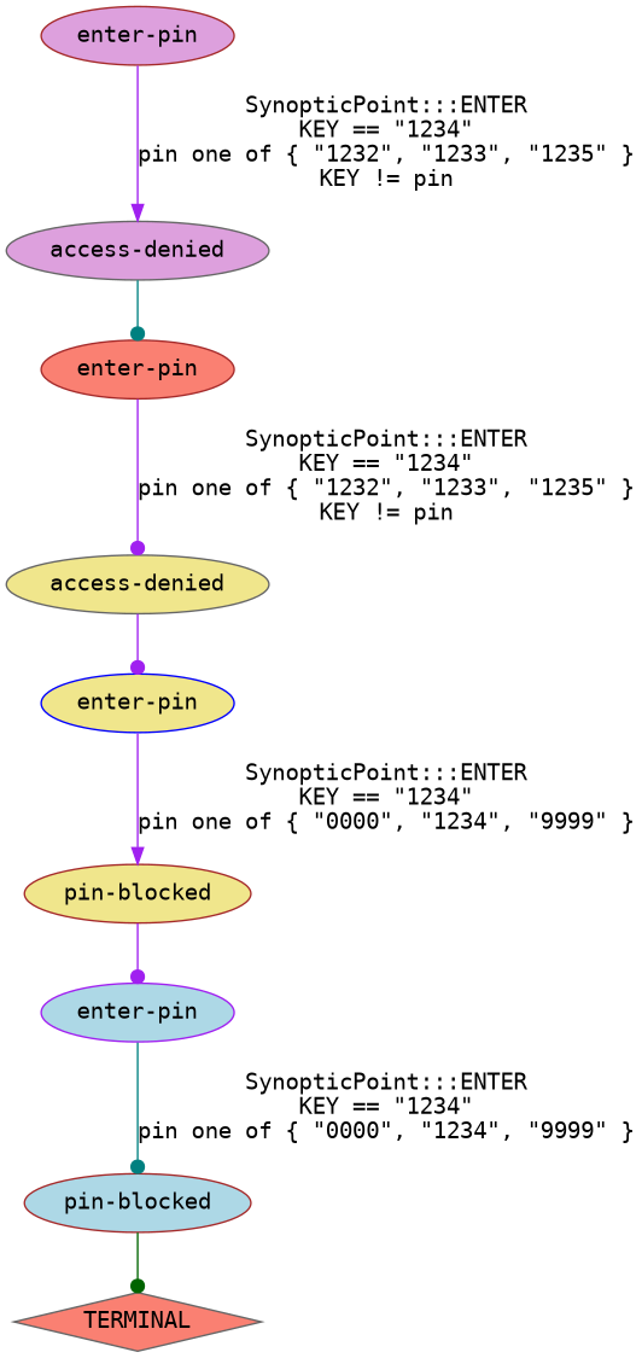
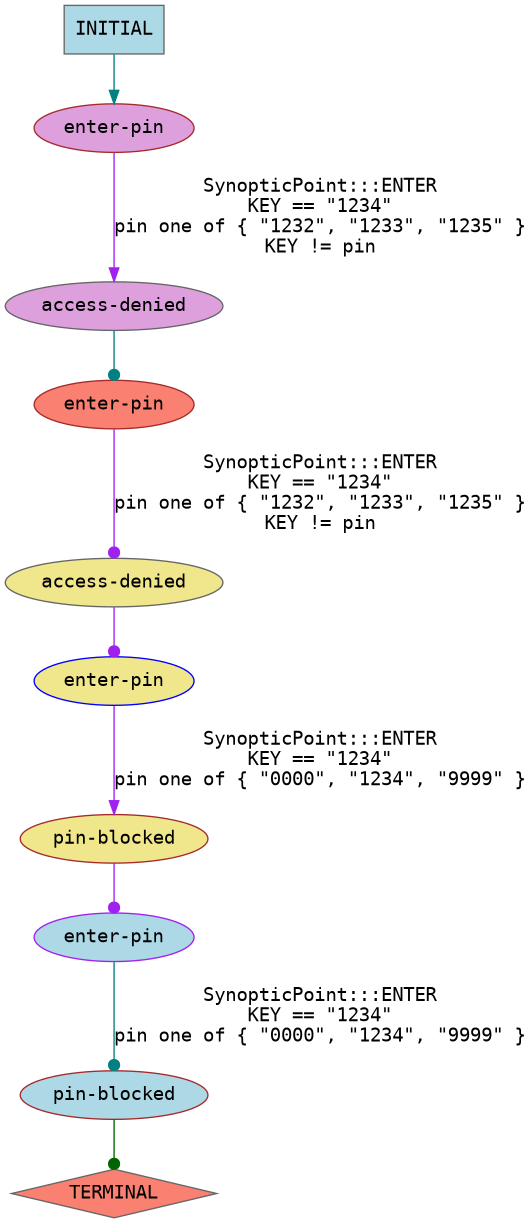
  digraph {
    fontname="DejaVu Sans Mono"
    node [style=filled fillcolor=khaki color=gray40 fontname="DejaVu Sans Mono"]
    edge [color=purple arrowhead=dot fontname="DejaVu Sans Mono"]
    n1 [label="access-denied" fillcolor=plum]
    n2 [label="enter-pin" fillcolor=salmon color=brown]
    n3 [label="access-denied"]
    n4 [label="enter-pin" color=blue]
    n5 [label="enter-pin" fillcolor=plum color=brown]
    n6 [label="pin-blocked" color=brown]
    n7 [label="enter-pin" fillcolor=lightblue color=purple]
    n8 [label="pin-blocked" fillcolor=lightblue color=brown]
    n9 [label=TERMINAL shape=diamond fillcolor=salmon]
+   n10 [label=INITIAL shape=box fillcolor=lightblue]
    n1 -> n2 [color=teal]
    n2 -> n3 [label="SynopticPoint:::ENTER\nKEY == \"1234\"\npin one of { \"1232\", \"1233\", \"1235\" }\nKEY != pin\n"]
    n3 -> n4
    n4 -> n6 [label="SynopticPoint:::ENTER\nKEY == \"1234\"\npin one of { \"0000\", \"1234\", \"9999\" }\n" arrowhead=normal]
    n5 -> n1 [label="SynopticPoint:::ENTER\nKEY == \"1234\"\npin one of { \"1232\", \"1233\", \"1235\" }\nKEY != pin\n" arrowhead=normal]
    n6 -> n7
    n7 -> n8 [label="SynopticPoint:::ENTER\nKEY == \"1234\"\npin one of { \"0000\", \"1234\", \"9999\" }\n" color=teal]
    n8 -> n9 [color=darkgreen]
+   n10 -> n5 [color=teal arrowhead=normal]
  }
